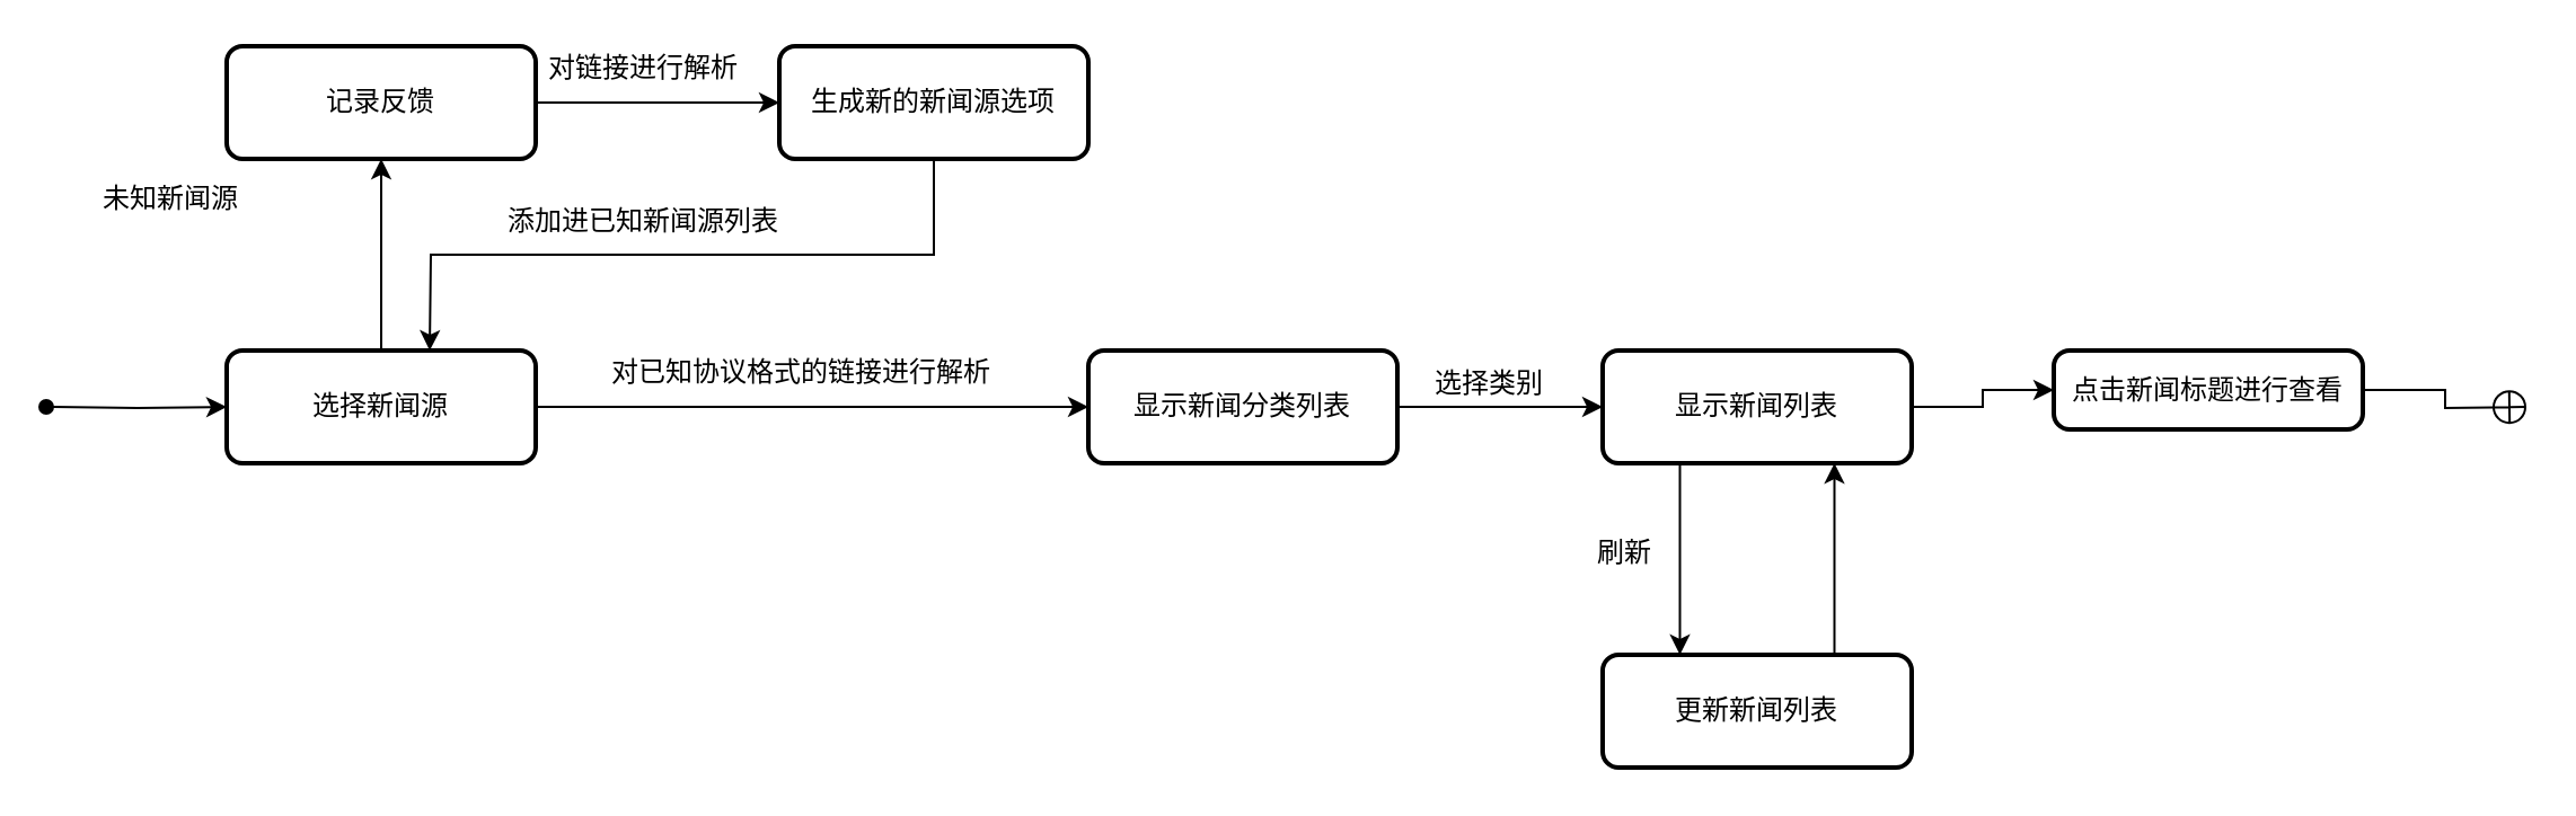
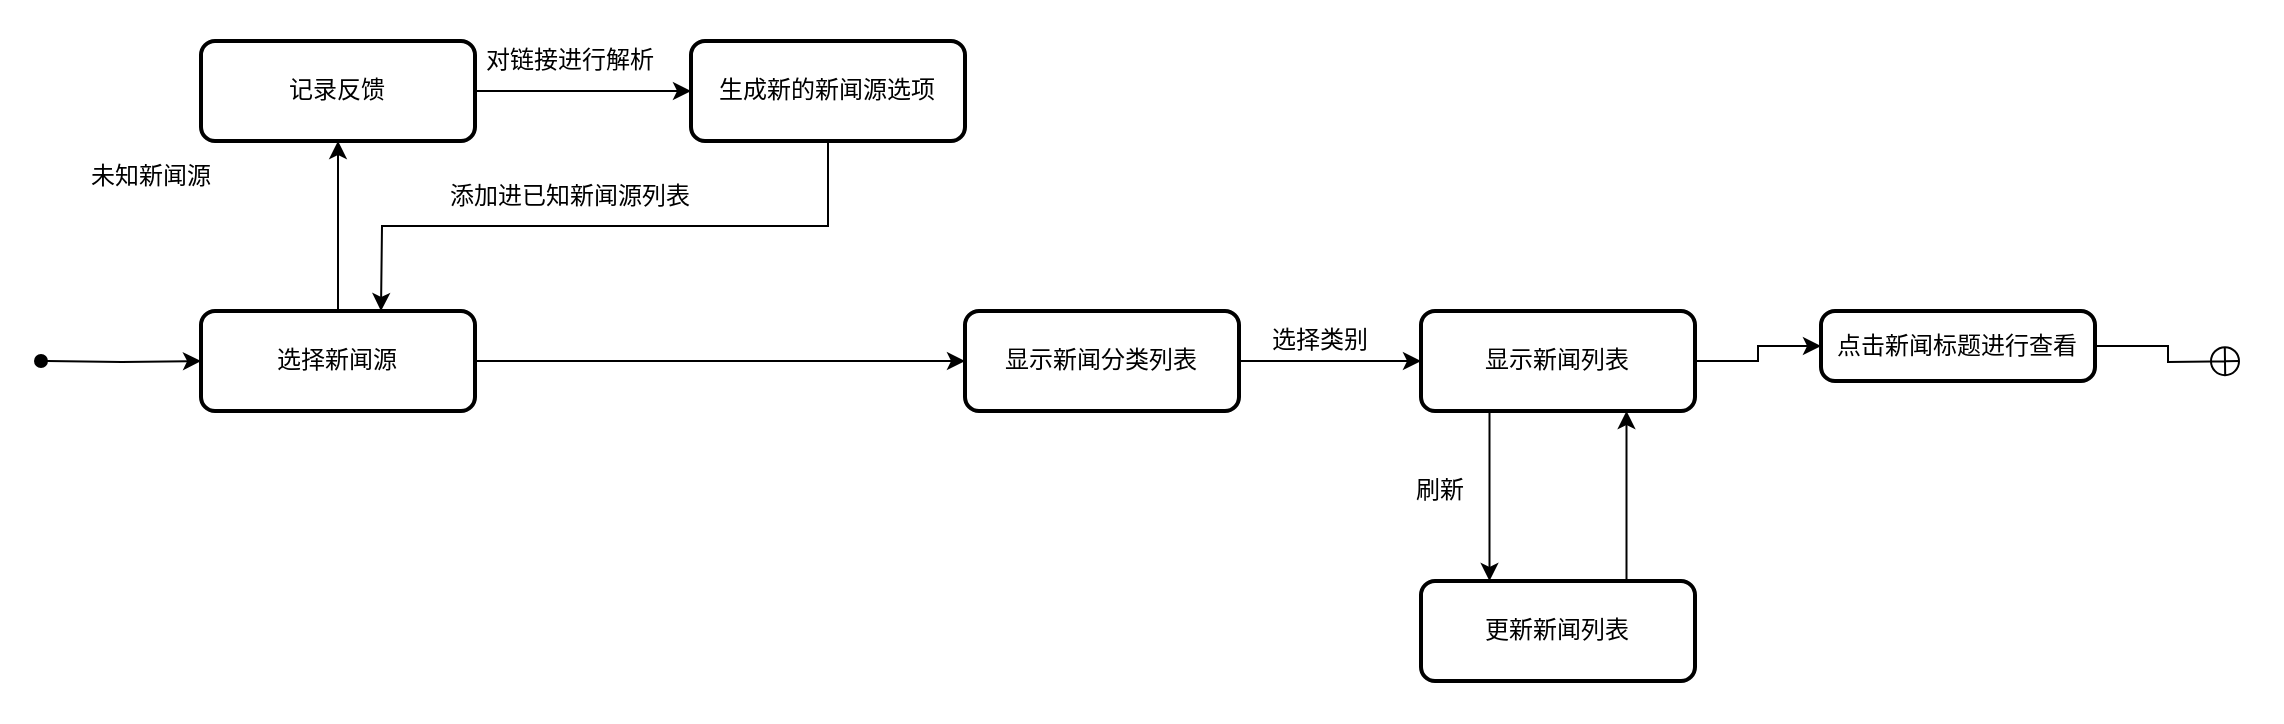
  <mxCell id="0" />
  <mxCell id="1" parent="0" />
  <mxCell id="2" value="" style="edgeStyle=orthogonalEdgeStyle;rounded=0;orthogonalLoop=1;jettySize=auto;html=1;entryX=0;entryY=0.5;entryDx=0;entryDy=0;startArrow=oval;startFill=1;" parent="1" target="5" edge="1"><mxGeometry relative="1" as="geometry"><mxPoint x="20" y="180" as="sourcePoint" /><mxPoint x="100" y="185" as="targetPoint" /></mxGeometry></mxCell>
  <mxCell id="3" value="" style="edgeStyle=orthogonalEdgeStyle;rounded=0;orthogonalLoop=1;jettySize=auto;html=1;" parent="1" source="5" target="7" edge="1"><mxGeometry relative="1" as="geometry" /></mxCell>
  <mxCell id="4" style="edgeStyle=orthogonalEdgeStyle;rounded=0;orthogonalLoop=1;jettySize=auto;html=1;exitX=0.5;exitY=0;exitDx=0;exitDy=0;entryX=0.5;entryY=1;entryDx=0;entryDy=0;" parent="1" source="5" target="13" edge="1"><mxGeometry relative="1" as="geometry" /></mxCell>
  <mxCell id="5" value="选择新闻源" style="rounded=1;whiteSpace=wrap;html=1;absoluteArcSize=1;arcSize=14;strokeWidth=2;" parent="1" vertex="1"><mxGeometry x="100" y="155" width="137" height="50" as="geometry" /></mxCell>
  <mxCell id="6" style="edgeStyle=orthogonalEdgeStyle;rounded=0;orthogonalLoop=1;jettySize=auto;html=1;exitX=1;exitY=0.5;exitDx=0;exitDy=0;" parent="1" source="7" target="17" edge="1"><mxGeometry relative="1" as="geometry" /></mxCell>
  <mxCell id="7" value="显示新闻分类列表" style="rounded=1;whiteSpace=wrap;html=1;absoluteArcSize=1;arcSize=14;strokeWidth=2;" parent="1" vertex="1"><mxGeometry x="482" y="155" width="137" height="50" as="geometry" /></mxCell>
  <mxCell id="8" style="edgeStyle=orthogonalEdgeStyle;rounded=0;orthogonalLoop=1;jettySize=auto;html=1;exitX=0.5;exitY=1;exitDx=0;exitDy=0;" parent="1" source="9" edge="1"><mxGeometry relative="1" as="geometry"><mxPoint x="190" y="155" as="targetPoint" /></mxGeometry></mxCell>
  <mxCell id="9" value="生成新的新闻源选项" style="rounded=1;whiteSpace=wrap;html=1;absoluteArcSize=1;arcSize=14;strokeWidth=2;" parent="1" vertex="1"><mxGeometry x="345" y="20" width="137" height="50" as="geometry" /></mxCell>
- <mxCell id="10" value="对已知协议格式的链接进行解析" style="text;html=1;strokeColor=none;fillColor=none;align=center;verticalAlign=middle;whiteSpace=wrap;rounded=0;" parent="1" vertex="1"><mxGeometry x="270" y="155" width="170" height="20" as="geometry" /></mxCell>
  <mxCell id="11" value="未知新闻源" style="text;html=1;strokeColor=none;fillColor=none;align=center;verticalAlign=middle;whiteSpace=wrap;rounded=0;" parent="1" vertex="1"><mxGeometry x="26.5" y="77.5" width="97" height="20" as="geometry" /></mxCell>
  <mxCell id="12" style="edgeStyle=orthogonalEdgeStyle;rounded=0;orthogonalLoop=1;jettySize=auto;html=1;exitX=1;exitY=0.5;exitDx=0;exitDy=0;" parent="1" source="13" target="9" edge="1"><mxGeometry relative="1" as="geometry" /></mxCell>
  <mxCell id="13" value="记录反馈" style="rounded=1;whiteSpace=wrap;html=1;absoluteArcSize=1;arcSize=14;strokeWidth=2;" parent="1" vertex="1"><mxGeometry x="100" y="20" width="137" height="50" as="geometry" /></mxCell>
  <mxCell id="14" value="&lt;span style=&quot;font-family: &amp;#34;helvetica&amp;#34; , &amp;#34;arial&amp;#34; , sans-serif ; font-size: 0px&quot;&gt;%3CmxGraphModel%3E%3Croot%3E%3CmxCell%20id%3D%220%22%2F%3E%3CmxCell%20id%3D%221%22%20parent%3D%220%22%2F%3E%3CmxCell%20id%3D%222%22%20value%3D%22%E6%98%BE%E7%A4%BA%E6%96%B0%E9%97%BB%E5%88%86%E7%B1%BB%E5%88%97%E8%A1%A8%22%20style%3D%22rounded%3D1%3BwhiteSpace%3Dwrap%3Bhtml%3D1%3BabsoluteArcSize%3D1%3BarcSize%3D14%3BstrokeWidth%3D2%3B%22%20vertex%3D%221%22%20parent%3D%221%22%3E%3CmxGeometry%20x%3D%22672%22%20y%3D%22410%22%20width%3D%22137%22%20height%3D%2250%22%20as%3D%22geometry%22%2F%3E%3C%2FmxCell%3E%3C%2Froot%3E%3C%2FmxGraphModel%3E&lt;/span&gt;" style="text;html=1;resizable=0;points=[];autosize=1;align=left;verticalAlign=top;spacingTop=-4;" parent="1" vertex="1"><mxGeometry x="598" y="270" width="20" height="20" as="geometry" /></mxCell>
  <mxCell id="15" style="edgeStyle=orthogonalEdgeStyle;rounded=0;orthogonalLoop=1;jettySize=auto;html=1;exitX=1;exitY=0.5;exitDx=0;exitDy=0;" parent="1" source="17" target="20" edge="1"><mxGeometry relative="1" as="geometry" /></mxCell>
  <mxCell id="16" style="edgeStyle=orthogonalEdgeStyle;rounded=0;orthogonalLoop=1;jettySize=auto;html=1;exitX=0.25;exitY=1;exitDx=0;exitDy=0;entryX=0.25;entryY=0;entryDx=0;entryDy=0;endArrow=classic;endFill=1;" parent="1" source="17" target="24" edge="1"><mxGeometry relative="1" as="geometry" /></mxCell>
  <mxCell id="17" value="显示新闻列表" style="rounded=1;whiteSpace=wrap;html=1;absoluteArcSize=1;arcSize=14;strokeWidth=2;" parent="1" vertex="1"><mxGeometry x="710" y="155" width="137" height="50" as="geometry" /></mxCell>
  <mxCell id="18" value="对链接进行解析" style="text;html=1;strokeColor=none;fillColor=none;align=center;verticalAlign=middle;whiteSpace=wrap;rounded=0;" parent="1" vertex="1"><mxGeometry x="200" y="20" width="170" height="20" as="geometry" /></mxCell>
  <mxCell id="19" style="edgeStyle=orthogonalEdgeStyle;rounded=0;orthogonalLoop=1;jettySize=auto;html=1;exitX=1;exitY=0.5;exitDx=0;exitDy=0;endArrow=circlePlus;endFill=0;" parent="1" source="20" edge="1"><mxGeometry relative="1" as="geometry"><mxPoint x="1120" y="180" as="targetPoint" /></mxGeometry></mxCell>
  <mxCell id="20" value="点击新闻标题进行查看" style="rounded=1;whiteSpace=wrap;html=1;absoluteArcSize=1;arcSize=14;strokeWidth=2;" parent="1" vertex="1"><mxGeometry x="910" y="155" width="137" height="35" as="geometry" /></mxCell>
  <mxCell id="21" value="添加进已知新闻源列表" style="text;html=1;strokeColor=none;fillColor=none;align=center;verticalAlign=middle;whiteSpace=wrap;rounded=0;" parent="1" vertex="1"><mxGeometry x="200" y="87.5" width="170" height="20" as="geometry" /></mxCell>
  <mxCell id="22" value="选择类别" style="text;html=1;strokeColor=none;fillColor=none;align=center;verticalAlign=middle;whiteSpace=wrap;rounded=0;" parent="1" vertex="1"><mxGeometry x="575" y="160" width="170" height="20" as="geometry" /></mxCell>
  <mxCell id="23" style="edgeStyle=orthogonalEdgeStyle;rounded=0;orthogonalLoop=1;jettySize=auto;html=1;exitX=0.75;exitY=0;exitDx=0;exitDy=0;entryX=0.75;entryY=1;entryDx=0;entryDy=0;endArrow=classic;endFill=1;" parent="1" source="24" target="17" edge="1"><mxGeometry relative="1" as="geometry" /></mxCell>
  <mxCell id="24" value="更新新闻列表" style="rounded=1;whiteSpace=wrap;html=1;absoluteArcSize=1;arcSize=14;strokeWidth=2;" parent="1" vertex="1"><mxGeometry x="710" y="290" width="137" height="50" as="geometry" /></mxCell>
  <mxCell id="25" value="刷新" style="text;html=1;strokeColor=none;fillColor=none;align=center;verticalAlign=middle;whiteSpace=wrap;rounded=0;" parent="1" vertex="1"><mxGeometry x="690" y="235" width="60" height="20" as="geometry" /></mxCell>
